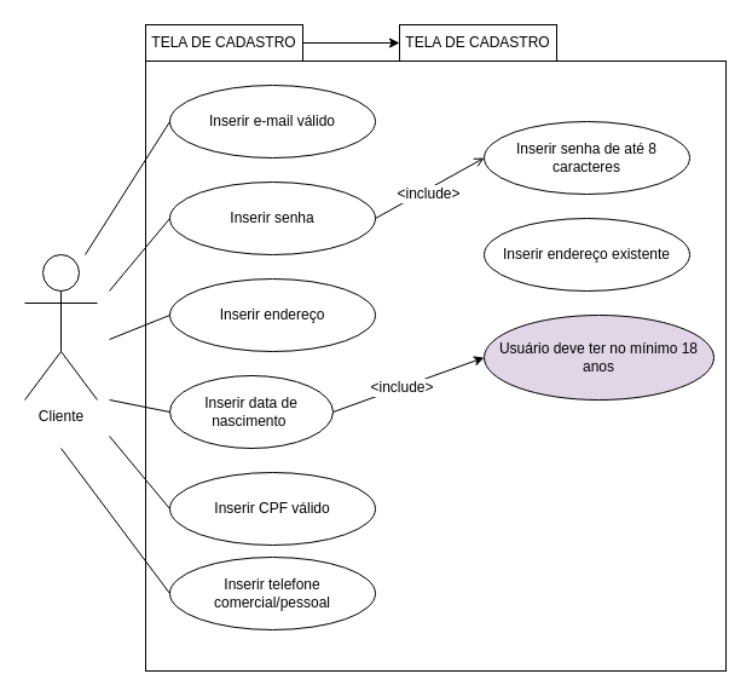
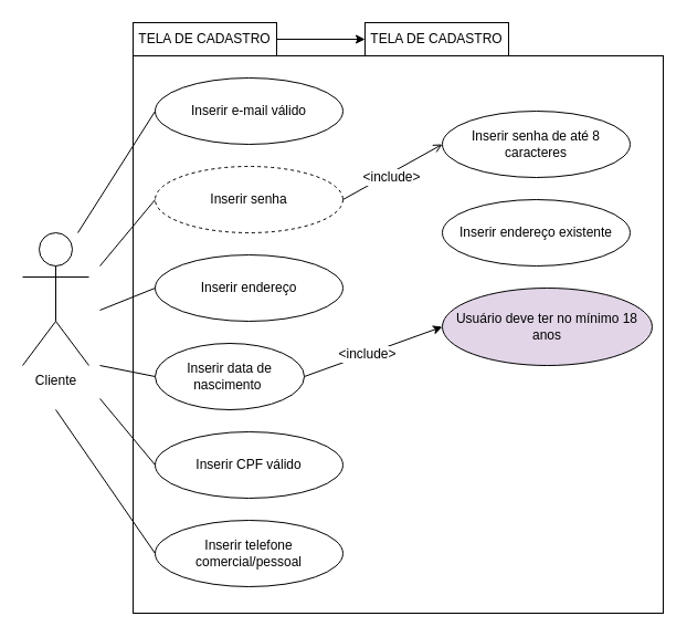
  <mxCell id="0" />
  <mxCell id="1" parent="0" />
  <mxCell id="2" value="" style="rounded=0;whiteSpace=wrap;html=1;" vertex="1" parent="1"><mxGeometry x="120" y="50" width="480" height="504" as="geometry" /></mxCell>
  <mxCell id="3" value="Cliente" style="shape=umlActor;verticalLabelPosition=bottom;labelBackgroundColor=#ffffff;verticalAlign=top;html=1;outlineConnect=0;" vertex="1" parent="1"><mxGeometry x="20" y="210" width="60" height="120" as="geometry" /></mxCell>
  <mxCell id="4" value="Inserir e-mail válido" style="ellipse;whiteSpace=wrap;html=1;" vertex="1" parent="1"><mxGeometry x="140" y="70" width="170" height="60" as="geometry" /></mxCell>
- <mxCell id="5" value="Inserir senha" style="ellipse;whiteSpace=wrap;html=1;" vertex="1" parent="1"><mxGeometry x="140" y="150" width="170" height="60" as="geometry" /></mxCell>
+ <mxCell id="5" value="Inserir senha" style="ellipse;whiteSpace=wrap;html=1;dashed=1;" vertex="1" parent="1"><mxGeometry x="140" y="150" width="170" height="60" as="geometry" /></mxCell>
  <mxCell id="6" value="Inserir senha de até 8 caracteres" style="ellipse;whiteSpace=wrap;html=1;" vertex="1" parent="1"><mxGeometry x="400" y="100" width="170" height="60" as="geometry" /></mxCell>
  <mxCell id="7" value="" style="endArrow=open;html=1;entryX=0;entryY=0.5;entryDx=0;entryDy=0;exitX=1;exitY=0.5;exitDx=0;exitDy=0;" edge="1" parent="1" source="5" target="6"><mxGeometry width="50" height="50" relative="1" as="geometry"><mxPoint x="340" y="180" as="sourcePoint" /><mxPoint x="390" y="130" as="targetPoint" /></mxGeometry></mxCell>
  <mxCell id="8" value="&amp;lt;include&amp;gt;" style="text;html=1;resizable=0;points=[];align=center;verticalAlign=middle;labelBackgroundColor=#ffffff;" vertex="1" connectable="0" parent="7"><mxGeometry x="-0.235" y="-1" relative="1" as="geometry"><mxPoint x="8.5" y="-2" as="offset" /></mxGeometry></mxCell>
  <mxCell id="9" value="Inserir endereço" style="ellipse;whiteSpace=wrap;html=1;" vertex="1" parent="1"><mxGeometry x="140" y="230" width="170" height="60" as="geometry" /></mxCell>
  <mxCell id="10" value="Inserir endereço existente" style="ellipse;whiteSpace=wrap;html=1;" vertex="1" parent="1"><mxGeometry x="400" y="180" width="170" height="60" as="geometry" /></mxCell>
  <mxCell id="11" value="Inserir data de nascimento&amp;nbsp;" style="ellipse;whiteSpace=wrap;html=1;" vertex="1" parent="1"><mxGeometry x="140" y="310" width="135" height="60" as="geometry" /></mxCell>
  <mxCell id="12" value="Usuário deve ter no mínimo 18 anos" style="ellipse;whiteSpace=wrap;html=1;fillColor=#e1d5e7;" vertex="1" parent="1"><mxGeometry x="400" y="260" width="190" height="70" as="geometry" /></mxCell>
  <mxCell id="13" value="" style="endArrow=classic;html=1;exitX=1;exitY=0.5;exitDx=0;exitDy=0;entryX=0;entryY=0.5;entryDx=0;entryDy=0;" edge="1" parent="1" source="11" target="12"><mxGeometry width="50" height="50" relative="1" as="geometry"><mxPoint x="320" y="350" as="sourcePoint" /><mxPoint x="390" y="290" as="targetPoint" /></mxGeometry></mxCell>
  <mxCell id="14" value="&amp;lt;include&amp;gt;" style="text;html=1;resizable=0;points=[];align=center;verticalAlign=middle;labelBackgroundColor=#ffffff;" vertex="1" connectable="0" parent="13"><mxGeometry x="-0.255" relative="1" as="geometry"><mxPoint x="10.5" y="-3.5" as="offset" /></mxGeometry></mxCell>
  <mxCell id="15" value="" style="endArrow=none;html=1;entryX=0;entryY=0.5;entryDx=0;entryDy=0;" edge="1" parent="1" target="4"><mxGeometry width="50" height="50" relative="1" as="geometry"><mxPoint x="70" y="210" as="sourcePoint" /><mxPoint x="100" y="160" as="targetPoint" /></mxGeometry></mxCell>
  <mxCell id="16" value="" style="endArrow=none;html=1;entryX=0;entryY=0.5;entryDx=0;entryDy=0;" edge="1" parent="1" target="5"><mxGeometry width="50" height="50" relative="1" as="geometry"><mxPoint x="90" y="240" as="sourcePoint" /><mxPoint x="150" y="220" as="targetPoint" /></mxGeometry></mxCell>
  <mxCell id="17" value="" style="endArrow=none;html=1;entryX=0;entryY=0.5;entryDx=0;entryDy=0;" edge="1" parent="1" target="9"><mxGeometry width="50" height="50" relative="1" as="geometry"><mxPoint x="90" y="280" as="sourcePoint" /><mxPoint x="150" y="270" as="targetPoint" /></mxGeometry></mxCell>
  <mxCell id="18" value="" style="endArrow=none;html=1;entryX=0;entryY=0.5;entryDx=0;entryDy=0;" edge="1" parent="1" target="11"><mxGeometry width="50" height="50" relative="1" as="geometry"><mxPoint x="90" y="330" as="sourcePoint" /><mxPoint x="160" y="400" as="targetPoint" /></mxGeometry></mxCell>
  <mxCell id="19" value="Inserir CPF válido" style="ellipse;whiteSpace=wrap;html=1;" vertex="1" parent="1"><mxGeometry x="140" y="390" width="170" height="60" as="geometry" /></mxCell>
- <mxCell id="20" value="Inserir telefone comercial/pessoal" style="ellipse;whiteSpace=wrap;html=1;" vertex="1" parent="1"><mxGeometry x="140" y="460" width="170" height="60" as="geometry" /></mxCell>
+ <mxCell id="20" value="Inserir telefone comercial/pessoal" style="ellipse;whiteSpace=wrap;html=1;" vertex="1" parent="1"><mxGeometry x="140" y="470" width="170" height="60" as="geometry" /></mxCell>
  <mxCell id="21" value="" style="endArrow=none;html=1;entryX=0;entryY=0.5;entryDx=0;entryDy=0;" edge="1" parent="1" target="19"><mxGeometry width="50" height="50" relative="1" as="geometry"><mxPoint x="90" y="360" as="sourcePoint" /><mxPoint x="120" y="360" as="targetPoint" /></mxGeometry></mxCell>
  <mxCell id="22" value="" style="endArrow=none;html=1;entryX=0;entryY=0.5;entryDx=0;entryDy=0;" edge="1" parent="1" target="20"><mxGeometry width="50" height="50" relative="1" as="geometry"><mxPoint x="50" y="370" as="sourcePoint" /><mxPoint x="100" y="430" as="targetPoint" /></mxGeometry></mxCell>
  <mxCell id="23" value="" style="edgeStyle=orthogonalEdgeStyle;rounded=0;orthogonalLoop=1;jettySize=auto;html=1;" edge="1" parent="1" source="24" target="25"><mxGeometry relative="1" as="geometry" /></mxCell>
  <mxCell id="24" value="TELA DE CADASTRO" style="rounded=0;whiteSpace=wrap;html=1;" vertex="1" parent="1"><mxGeometry x="120" y="20" width="130" height="30" as="geometry" /></mxCell>
  <mxCell id="25" value="TELA DE CADASTRO" style="rounded=0;whiteSpace=wrap;html=1;" vertex="1" parent="1"><mxGeometry x="330" y="20" width="130" height="30" as="geometry" /></mxCell>
